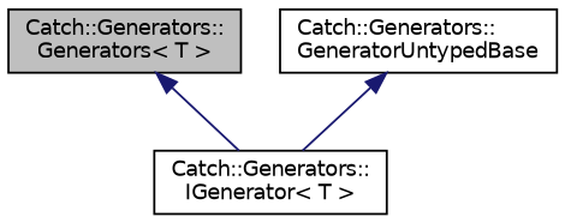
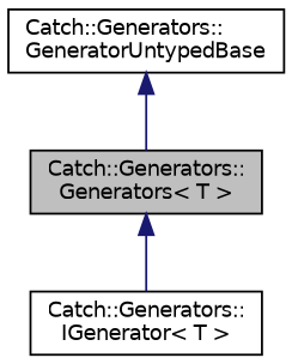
  digraph {
    node [color=black fillcolor=white fontname=Helvetica fontsize=10 shape=record style=filled]
    edge [color=midnightblue dir=back fontname=Helvetica fontsize=10 labelfontname=Helvetica labelfontsize=10 style=solid]
    n1 [fillcolor=grey75 fontcolor=black height=0.2 label="Catch::Generators::\lGenerators\< T \>" width=0.4]
    n2 [height=0.2 label="Catch::Generators::\lIGenerator\< T \>" width=0.4]
    n3 [height=0.2 label="Catch::Generators::\lGeneratorUntypedBase" width=0.4]
    n1 -> n2
-   n3 -> n2
+   n3 -> n1
  }
